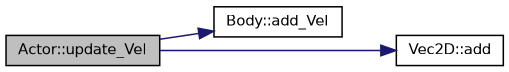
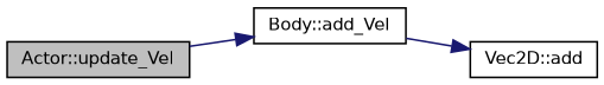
  digraph {
    rankdir=LR
    node [color=black fillcolor=white fontname=Helvetica fontsize=10 shape=record style=filled]
    edge [color=midnightblue fontname=Helvetica fontsize=10 labelfontname=Helvetica labelfontsize=10 style=solid]
    n1 [fillcolor=grey75 fontcolor=black height=0.2 label="Actor::update_Vel" width=0.4]
    n2 [height=0.2 label="Body::add_Vel" width=0.4]
    n3 [height=0.2 label="Vec2D::add" width=0.4]
    n1 -> n2
-   n1 -> n3
+   n2 -> n3
  }
